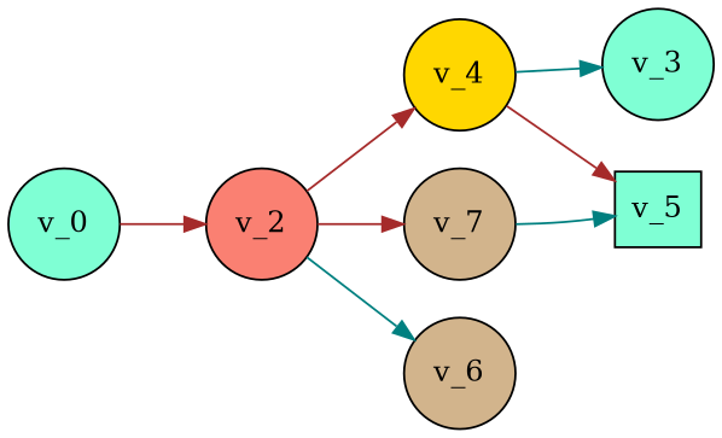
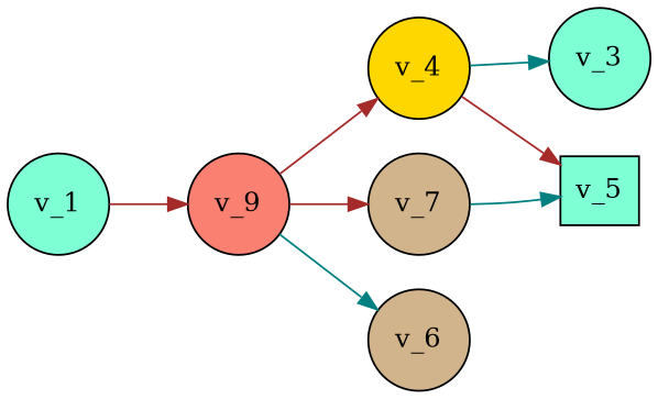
  digraph {
    rankdir=LR
    node [fillcolor=aquamarine shape=circle style=filled]
    edge [color=brown]
-   v_1 [style="state,initial,filled" width=0.5 label=v_0]
-   v_2 [fillcolor=salmon width=0.5]
+   v_1 [style="state,initial,filled" width=0.5]
+   v_2 [fillcolor=salmon width=0.5 label=v_9]
    v_4 [fillcolor=gold width=0.5]
    v_7 [fillcolor=tan width=0.5]
    v_6 [fillcolor=tan width=0.5]
    v_3 [style="state,accepting,filled" width=0.5]
    v_5 [shape=rect style="state,accepting,filled" width=0.5]
    v_1 -> v_2 [label=" " texlbl="$R$"]
    v_2 -> v_4 [label=" " texlbl="$T_{C_1}$"]
    v_2 -> v_7 [label=" " texlbl="$T_{C_2}$"]
    v_2 -> v_6 [color=teal label=" " texlbl="$\neg T_{C_1} \land \neg T_{C_2}$"]
    v_4 -> v_3 [color=teal label=" " texlbl="$E$"]
    v_4 -> v_5 [label=" " texlbl="$T_{E_1}$"]
    v_7 -> v_5 [color=teal label=" " texlbl="$T_{E_2}$"]
  }
